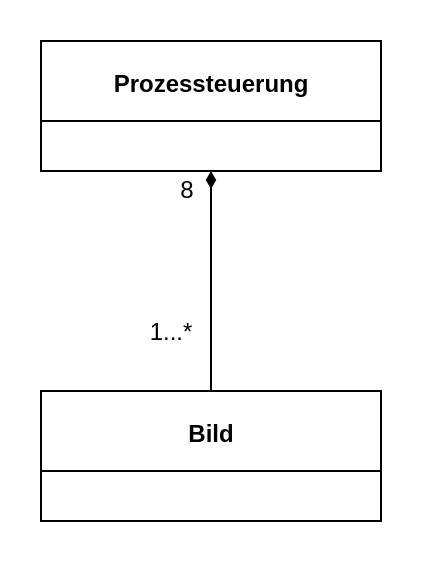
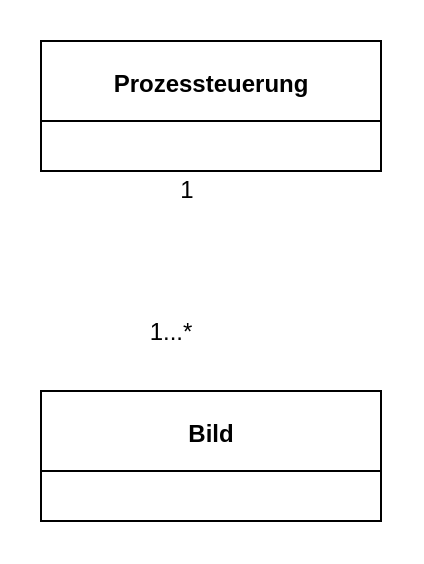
  <mxCell id="0" />
  <mxCell id="1" parent="0" />
- <mxCell id="2" style="rounded=0;orthogonalLoop=1;jettySize=auto;html=1;endArrow=none;endFill=0;startArrow=diamondThin;startFill=1;strokeWidth=1;" parent="1" source="3" target="4" edge="1"><mxGeometry relative="1" as="geometry" /></mxCell>
  <mxCell id="3" value="&lt;p style=&quot;font-weight: 400 ; margin: 4px 0px 0px&quot;&gt;&lt;b&gt;Prozessteuerung&lt;/b&gt;&lt;/p&gt;" style="swimlane;fontStyle=1;align=center;verticalAlign=middle;childLayout=stackLayout;horizontal=1;startSize=40;horizontalStack=0;resizeParent=1;resizeParentMax=0;resizeLast=0;collapsible=0;marginBottom=0;html=1;" parent="1" vertex="1"><mxGeometry x="20" y="20" width="170" height="65" as="geometry" /></mxCell>
  <mxCell id="4" value="&lt;p style=&quot;margin: 4px 0px 0px&quot;&gt;Bild&lt;/p&gt;" style="swimlane;fontStyle=1;align=center;verticalAlign=middle;childLayout=stackLayout;horizontal=1;startSize=40;horizontalStack=0;resizeParent=1;resizeParentMax=0;resizeLast=0;collapsible=0;marginBottom=0;html=1;" parent="1" vertex="1"><mxGeometry x="20" y="195" width="170" height="65" as="geometry" /></mxCell>
- <mxCell id="5" value="8" style="text;html=1;align=center;verticalAlign=middle;resizable=0;points=[];autosize=1;strokeColor=none;" parent="1" vertex="1"><mxGeometry x="83" y="85" width="20" height="20" as="geometry" /></mxCell>
+ <mxCell id="5" value="1" style="text;html=1;align=center;verticalAlign=middle;resizable=0;points=[];autosize=1;strokeColor=none;" parent="1" vertex="1"><mxGeometry x="83" y="85" width="20" height="20" as="geometry" /></mxCell>
  <mxCell id="6" value="1...*" style="text;html=1;align=center;verticalAlign=middle;resizable=0;points=[];autosize=1;strokeColor=none;" parent="1" vertex="1"><mxGeometry x="65" y="156" width="40" height="20" as="geometry" /></mxCell>
